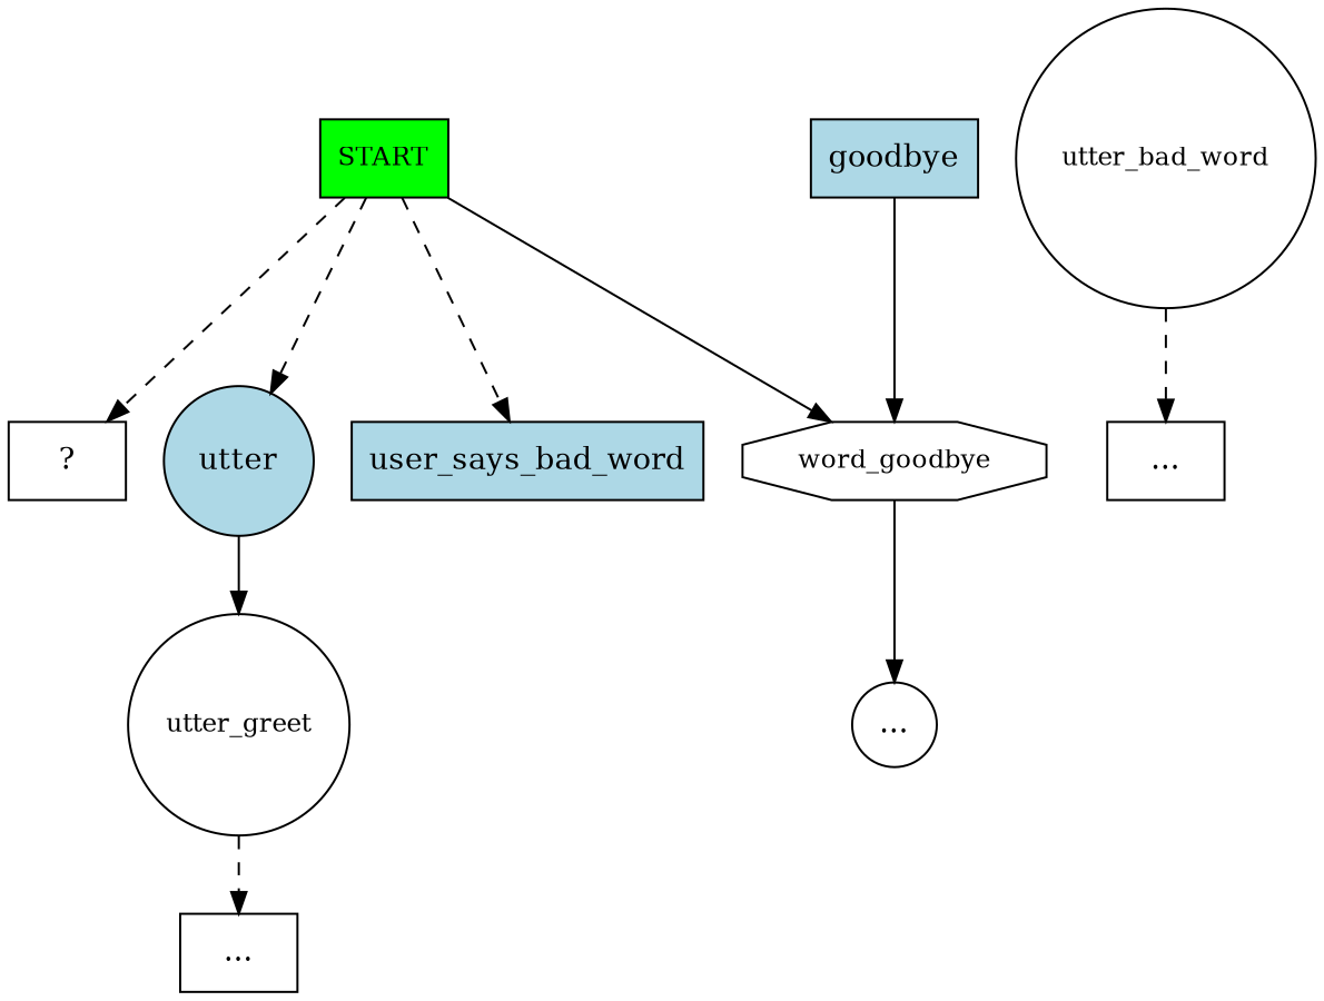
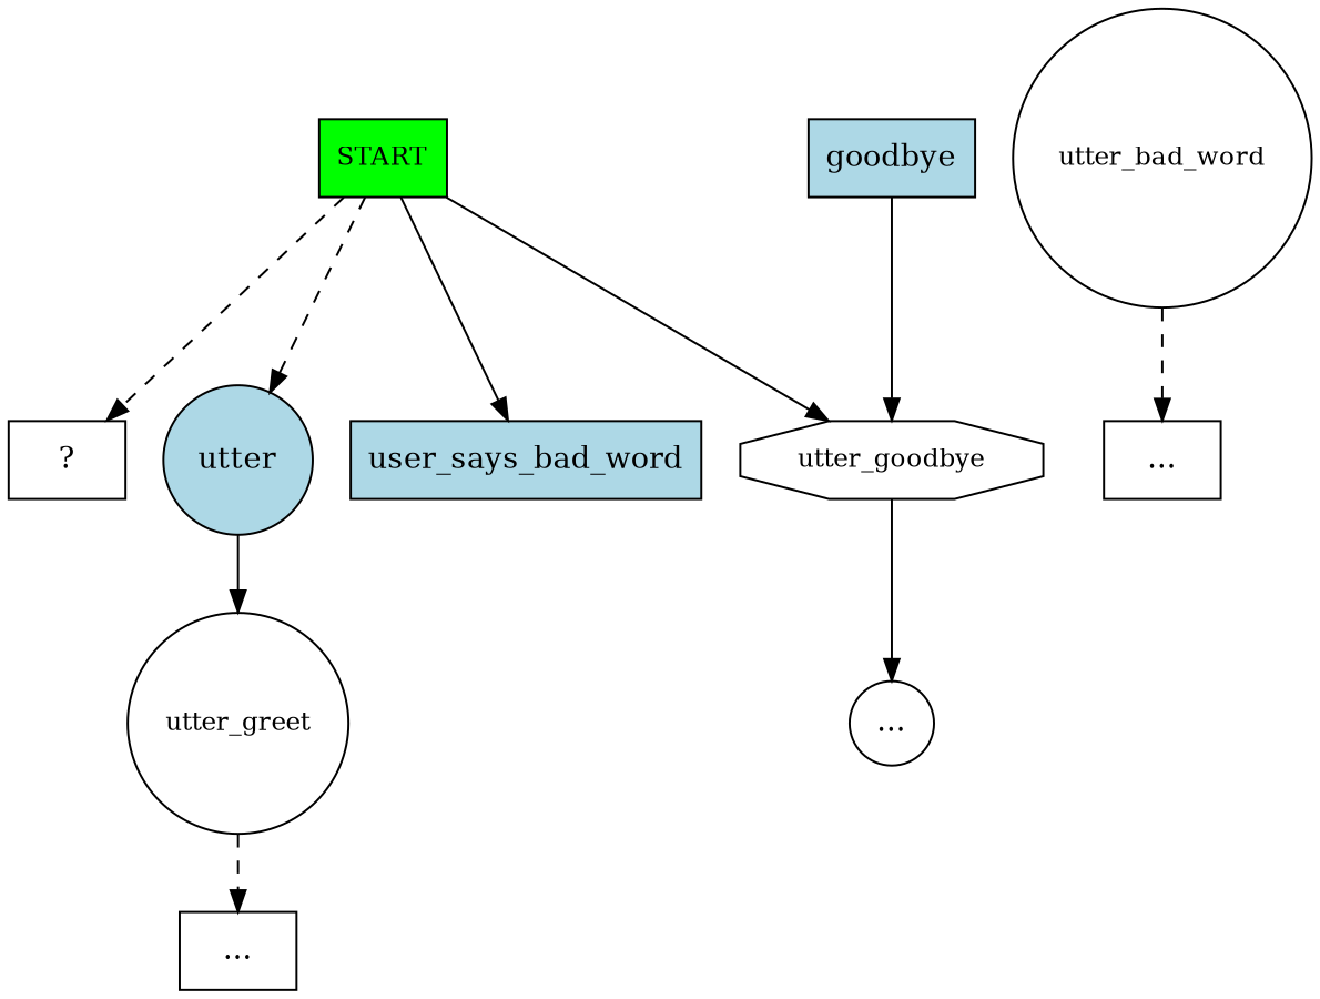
  digraph {
    node [shape=box]
    edge [style=dashed]
    n1 [fillcolor=green fontsize=12 label=START style=filled]
    n2 [label="  ?  "]
    n3 [fillcolor=lightblue label=utter shape=circle style=filled]
    n4 [fillcolor=lightblue label=user_says_bad_word style=filled]
-   n5 [fontsize=12 label=word_goodbye shape=octagon]
+   n5 [fontsize=12 label=utter_goodbye shape=octagon]
    n6 [fontsize=12 label=utter_greet shape=circle]
    n7 [fillcolor=lightblue label=goodbye style=filled]
    n8 [label="..."]
    n9 [fontsize=12 label=utter_bad_word shape=circle]
    n10 [label="..."]
    n11 [label="..." shape=circle]
    n1 -> n2
    n1 -> n3
-   n1 -> n4
+   n1 -> n4 [style=solid]
    n1 -> n5 [style=solid]
    n3 -> n6 [style=solid]
    n5 -> n11 [style=solid]
    n6 -> n8
    n7 -> n5 [style=solid]
    n9 -> n10
  }
